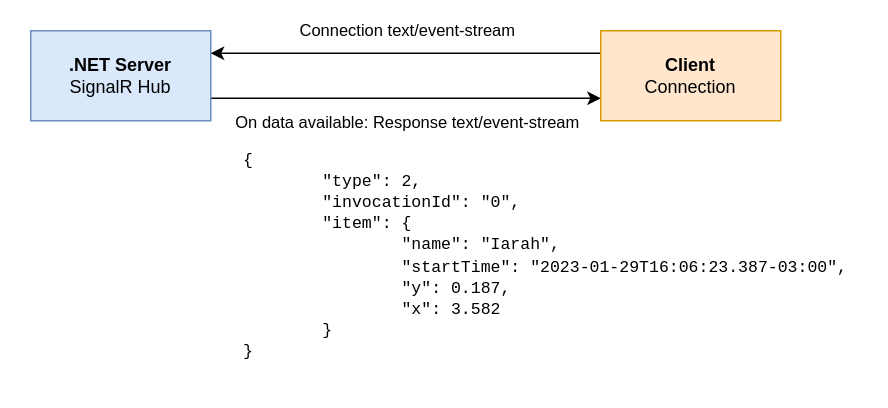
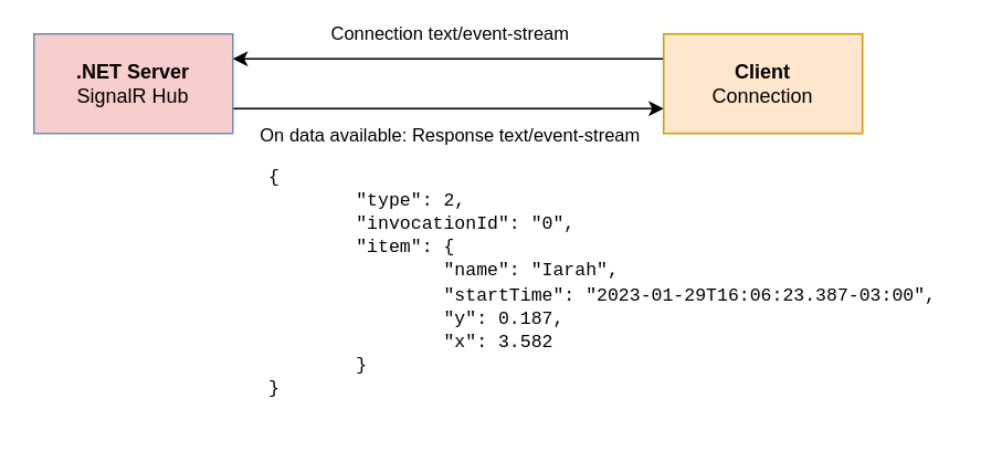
  <mxCell id="0" />
  <mxCell id="1" parent="0" />
  <mxCell id="2" style="edgeStyle=orthogonalEdgeStyle;rounded=0;orthogonalLoop=1;jettySize=auto;html=1;exitX=1;exitY=0.75;exitDx=0;exitDy=0;entryX=0;entryY=0.75;entryDx=0;entryDy=0;" parent="1" source="4" target="7" edge="1"><mxGeometry relative="1" as="geometry" /></mxCell>
  <mxCell id="3" value="On data available: Response text/event-stream" style="edgeLabel;html=1;align=center;verticalAlign=middle;resizable=0;points=[];labelBackgroundColor=none;" parent="2" vertex="1" connectable="0"><mxGeometry x="0.085" y="4" relative="1" as="geometry"><mxPoint x="-11" y="19" as="offset" /></mxGeometry></mxCell>
- <mxCell id="4" value="&lt;div&gt;&lt;b&gt;.NET Server&lt;/b&gt;&lt;/div&gt;&lt;div&gt;SignalR Hub&lt;br&gt;&lt;/div&gt;" style="rounded=0;whiteSpace=wrap;html=1;fillColor=#dae8fc;strokeColor=#6c8ebf;" parent="1" vertex="1"><mxGeometry x="20" y="20" width="120" height="60" as="geometry" /></mxCell>
+ <mxCell id="4" value="&lt;div&gt;&lt;b&gt;.NET Server&lt;/b&gt;&lt;/div&gt;&lt;div&gt;SignalR Hub&lt;br&gt;&lt;/div&gt;" style="rounded=0;whiteSpace=wrap;html=1;fillColor=#f8cecc;strokeColor=#6c8ebf;" parent="1" vertex="1"><mxGeometry x="20" y="20" width="120" height="60" as="geometry" /></mxCell>
  <mxCell id="5" style="edgeStyle=orthogonalEdgeStyle;rounded=0;orthogonalLoop=1;jettySize=auto;html=1;exitX=0;exitY=0.25;exitDx=0;exitDy=0;entryX=1;entryY=0.25;entryDx=0;entryDy=0;" parent="1" source="7" target="4" edge="1"><mxGeometry relative="1" as="geometry" /></mxCell>
  <mxCell id="6" value="Connection text/event-stream" style="edgeLabel;html=1;align=center;verticalAlign=middle;resizable=0;points=[];labelBackgroundColor=none;" parent="5" vertex="1" connectable="0"><mxGeometry x="-0.185" y="2" relative="1" as="geometry"><mxPoint x="-24" y="-17" as="offset" /></mxGeometry></mxCell>
  <mxCell id="7" value="&lt;div&gt;&lt;b&gt;Client&lt;/b&gt;&lt;/div&gt;&lt;div&gt;Connection&lt;br&gt;&lt;/div&gt;" style="rounded=0;whiteSpace=wrap;html=1;fillColor=#ffe6cc;strokeColor=#d79b00;" parent="1" vertex="1"><mxGeometry x="400" y="20" width="120" height="60" as="geometry" /></mxCell>
  <mxCell id="8" value="&lt;div style=&quot;font-size: 11px;&quot; align=&quot;left&quot;&gt;&lt;font style=&quot;font-size: 11px;&quot; face=&quot;Courier New&quot;&gt;{&lt;/font&gt;&lt;/div&gt;&lt;div style=&quot;font-size: 11px;&quot; align=&quot;left&quot;&gt;&lt;font style=&quot;font-size: 11px;&quot; face=&quot;Courier New&quot;&gt;&lt;span style=&quot;white-space: pre;&quot;&gt;&#09;&lt;/span&gt;&quot;type&quot;: 2,&lt;/font&gt;&lt;/div&gt;&lt;div style=&quot;font-size: 11px;&quot; align=&quot;left&quot;&gt;&lt;font style=&quot;font-size: 11px;&quot; face=&quot;Courier New&quot;&gt;&lt;span style=&quot;white-space: pre;&quot;&gt;&#09;&lt;/span&gt;&quot;invocationId&quot;: &quot;0&quot;,&lt;/font&gt;&lt;/div&gt;&lt;div style=&quot;font-size: 11px;&quot; align=&quot;left&quot;&gt;&lt;font style=&quot;font-size: 11px;&quot; face=&quot;Courier New&quot;&gt;&lt;span style=&quot;white-space: pre;&quot;&gt;&#09;&lt;/span&gt;&quot;item&quot;: {&lt;/font&gt;&lt;/div&gt;&lt;div style=&quot;font-size: 11px;&quot; align=&quot;left&quot;&gt;&lt;font style=&quot;font-size: 11px;&quot; face=&quot;Courier New&quot;&gt;&lt;span style=&quot;white-space: pre;&quot;&gt;&#09;&lt;/span&gt;&lt;span style=&quot;white-space: pre;&quot;&gt;&#09;&lt;/span&gt;&quot;name&quot;: &quot;Iarah&quot;,&lt;/font&gt;&lt;/div&gt;&lt;div style=&quot;font-size: 11px;&quot; align=&quot;left&quot;&gt;&lt;font style=&quot;font-size: 11px;&quot; face=&quot;Courier New&quot;&gt;&lt;span style=&quot;white-space: pre;&quot;&gt;&#09;&lt;/span&gt;&lt;span style=&quot;white-space: pre;&quot;&gt;&#09;&lt;/span&gt;&quot;startTime&quot;: &quot;2023-01-29T16:06:23.387-03:00&quot;,&lt;/font&gt;&lt;/div&gt;&lt;div style=&quot;font-size: 11px;&quot; align=&quot;left&quot;&gt;&lt;font style=&quot;font-size: 11px;&quot; face=&quot;Courier New&quot;&gt;&lt;span style=&quot;white-space: pre;&quot;&gt;&#09;&lt;/span&gt;&lt;span style=&quot;white-space: pre;&quot;&gt;&#09;&lt;/span&gt;&quot;y&quot;: 0.187,&lt;/font&gt;&lt;/div&gt;&lt;div style=&quot;font-size: 11px;&quot; align=&quot;left&quot;&gt;&lt;font style=&quot;font-size: 11px;&quot; face=&quot;Courier New&quot;&gt;&lt;span style=&quot;white-space: pre;&quot;&gt;&#09;&lt;/span&gt;&lt;span style=&quot;white-space: pre;&quot;&gt;&#09;&lt;/span&gt;&quot;x&quot;: 3.582&lt;/font&gt;&lt;/div&gt;&lt;div style=&quot;font-size: 11px;&quot; align=&quot;left&quot;&gt;&lt;font style=&quot;font-size: 11px;&quot; face=&quot;Courier New&quot;&gt;&lt;span style=&quot;white-space: pre;&quot;&gt;&#09;&lt;/span&gt;}&lt;/font&gt;&lt;/div&gt;&lt;div style=&quot;font-size: 11px;&quot; align=&quot;left&quot;&gt;&lt;font style=&quot;font-size: 11px;&quot; face=&quot;Courier New&quot;&gt;}&lt;/font&gt;&lt;/div&gt;" style="text;html=1;align=left;verticalAlign=middle;resizable=0;points=[];autosize=1;strokeColor=none;fillColor=none;" parent="1" vertex="1"><mxGeometry x="160" y="90" width="410" height="160" as="geometry" /></mxCell>
